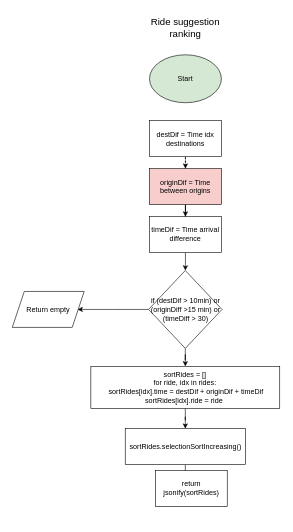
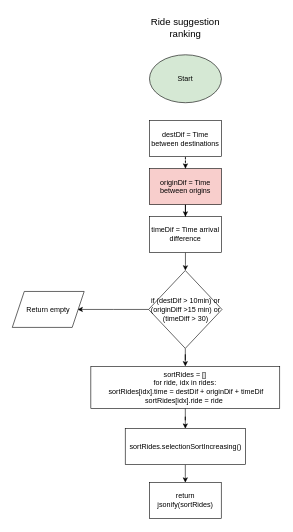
  <mxCell id="0" />
  <mxCell id="1" parent="0" />
  <mxCell id="2" value="&lt;font style=&quot;font-size: 16px;&quot;&gt;Ride suggestion ranking&lt;/font&gt;" style="text;html=1;align=center;verticalAlign=middle;whiteSpace=wrap;rounded=0;" vertex="1" parent="1"><mxGeometry x="249" y="20" width="120" height="50" as="geometry" /></mxCell>
  <mxCell id="3" value="Start" style="ellipse;whiteSpace=wrap;html=1;fillColor=#d5e8d4;" vertex="1" parent="1"><mxGeometry x="249" y="90" width="120" height="80" as="geometry" /></mxCell>
  <mxCell id="4" value="" style="edgeStyle=orthogonalEdgeStyle;rounded=0;orthogonalLoop=1;jettySize=auto;html=1;dashed=1;" edge="1" parent="1" source="5" target="9"><mxGeometry relative="1" as="geometry" /></mxCell>
- <mxCell id="5" value="destDif = Time idx destinations" style="rounded=0;whiteSpace=wrap;html=1;" vertex="1" parent="1"><mxGeometry x="249" y="200" width="120" height="60" as="geometry" /></mxCell>
+ <mxCell id="5" value="destDif = Time between destinations" style="rounded=0;whiteSpace=wrap;html=1;" vertex="1" parent="1"><mxGeometry x="249" y="200" width="120" height="60" as="geometry" /></mxCell>
  <mxCell id="6" value="" style="edgeStyle=orthogonalEdgeStyle;rounded=0;orthogonalLoop=1;jettySize=auto;html=1;" edge="1" parent="1" source="7" target="12"><mxGeometry relative="1" as="geometry" /></mxCell>
  <mxCell id="7" value="timeDif = Time arrival difference" style="rounded=0;whiteSpace=wrap;html=1;" vertex="1" parent="1"><mxGeometry x="249" y="360" width="120" height="60" as="geometry" /></mxCell>
  <mxCell id="8" value="" style="edgeStyle=orthogonalEdgeStyle;rounded=0;orthogonalLoop=1;jettySize=auto;html=1;" edge="1" parent="1" source="9" target="7"><mxGeometry relative="1" as="geometry" /></mxCell>
  <mxCell id="9" value="originDif = Time between origins" style="rounded=0;whiteSpace=wrap;html=1;fillColor=#f8cecc;" vertex="1" parent="1"><mxGeometry x="249" y="280" width="120" height="60" as="geometry" /></mxCell>
  <mxCell id="10" style="edgeStyle=orthogonalEdgeStyle;rounded=0;orthogonalLoop=1;jettySize=auto;html=1;" edge="1" parent="1" source="12"><mxGeometry relative="1" as="geometry"><mxPoint x="129" y="515" as="targetPoint" /></mxGeometry></mxCell>
  <mxCell id="11" value="" style="edgeStyle=orthogonalEdgeStyle;rounded=0;orthogonalLoop=1;jettySize=auto;html=1;" edge="1" parent="1" source="12" target="15"><mxGeometry relative="1" as="geometry" /></mxCell>
  <mxCell id="12" value="if (destDif &amp;gt; 10min) or (originDiff &amp;gt;15 min) or (timeDiff &amp;gt; 30)" style="rhombus;whiteSpace=wrap;html=1;rounded=0;" vertex="1" parent="1"><mxGeometry x="247.5" y="450" width="122.5" height="130" as="geometry" /></mxCell>
  <mxCell id="13" value="Return empty" style="shape=parallelogram;perimeter=parallelogramPerimeter;whiteSpace=wrap;html=1;fixedSize=1;" vertex="1" parent="1"><mxGeometry x="20" y="485" width="120" height="60" as="geometry" /></mxCell>
  <mxCell id="14" value="" style="edgeStyle=orthogonalEdgeStyle;rounded=0;orthogonalLoop=1;jettySize=auto;html=1;" edge="1" parent="1" source="15" target="17"><mxGeometry relative="1" as="geometry" /></mxCell>
  <mxCell id="15" value="&lt;div&gt;sortRides = []&lt;/div&gt;for ride, idx in rides:&lt;br&gt;&amp;nbsp;sortRides[idx].time = destDif + originDif + timeDif&lt;div&gt;sortRides[idx].ride = ride&amp;nbsp;&lt;/div&gt;" style="whiteSpace=wrap;html=1;rounded=0;" vertex="1" parent="1"><mxGeometry x="151.13" y="610" width="315.25" height="70" as="geometry" /></mxCell>
  <mxCell id="16" value="" style="edgeStyle=orthogonalEdgeStyle;rounded=0;orthogonalLoop=1;jettySize=auto;html=1;" edge="1" parent="1" source="17" target="18"><mxGeometry relative="1" as="geometry" /></mxCell>
  <mxCell id="17" value="sortRides.selectionSortIncreasing()" style="whiteSpace=wrap;html=1;rounded=0;" vertex="1" parent="1"><mxGeometry x="208.5" y="714" width="200.5" height="60" as="geometry" /></mxCell>
- <mxCell id="18" value="return jsonify(sortRides)" style="whiteSpace=wrap;html=1;rounded=0;" vertex="1" parent="1"><mxGeometry x="258.75" y="784" width="120" height="60" as="geometry" /></mxCell>
+ <mxCell id="18" value="return jsonify(sortRides)" style="whiteSpace=wrap;html=1;rounded=0;" vertex="1" parent="1"><mxGeometry x="248.75" y="804" width="120" height="60" as="geometry" /></mxCell>
